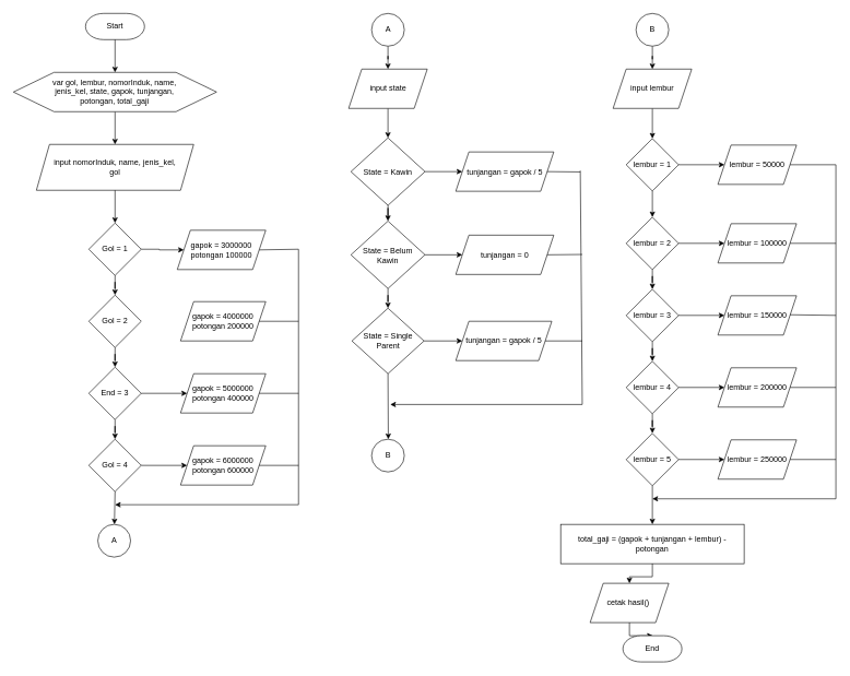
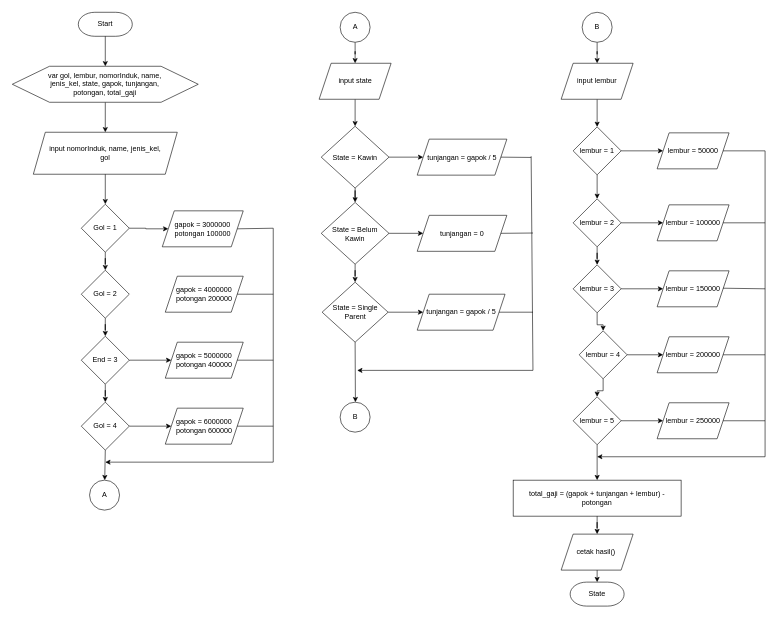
  <mxCell id="0" />
  <mxCell id="1" parent="0" />
  <mxCell id="2" value="Start" style="strokeWidth=1;html=1;shape=mxgraph.flowchart.terminator;whiteSpace=wrap;" parent="1" vertex="1"><mxGeometry x="130" y="20" width="90" height="40" as="geometry" /></mxCell>
  <mxCell id="3" value="" style="edgeStyle=orthogonalEdgeStyle;rounded=0;orthogonalLoop=1;jettySize=auto;html=1;entryX=0.5;entryY=0;entryDx=0;entryDy=0;" edge="1" parent="1" source="4" target="7"><mxGeometry relative="1" as="geometry" /></mxCell>
  <mxCell id="4" value="" style="verticalLabelPosition=bottom;verticalAlign=top;html=1;shape=hexagon;perimeter=hexagonPerimeter2;arcSize=6;size=0.2;" parent="1" vertex="1"><mxGeometry x="20" y="110" width="310" height="60" as="geometry" /></mxCell>
  <mxCell id="5" value="var&amp;nbsp;gol, lembur, nomorInduk, name, jenis_kel, state, gapok, tunjangan, potongan, total_gaji" style="text;html=1;strokeColor=none;fillColor=none;align=center;verticalAlign=middle;whiteSpace=wrap;rounded=0;" parent="1" vertex="1"><mxGeometry x="57.5" y="125" width="232.5" height="30" as="geometry" /></mxCell>
  <mxCell id="6" value="" style="edgeStyle=orthogonalEdgeStyle;rounded=0;orthogonalLoop=1;jettySize=auto;html=1;" edge="1" parent="1" source="7" target="12"><mxGeometry relative="1" as="geometry" /></mxCell>
  <mxCell id="7" value="" style="shape=parallelogram;perimeter=parallelogramPerimeter;whiteSpace=wrap;html=1;fixedSize=1;sketch=0;strokeWidth=1;fillColor=none;" parent="1" vertex="1"><mxGeometry x="55" y="220" width="240" height="70" as="geometry" /></mxCell>
  <mxCell id="8" value="input nomorInduk, name, jenis_kel, gol" style="text;html=1;strokeColor=none;fillColor=none;align=center;verticalAlign=middle;whiteSpace=wrap;rounded=0;sketch=0;" parent="1" vertex="1"><mxGeometry x="80" y="240" width="190" height="30" as="geometry" /></mxCell>
  <mxCell id="9" value="" style="endArrow=classic;html=1;rounded=0;exitX=0.5;exitY=1;exitDx=0;exitDy=0;exitPerimeter=0;entryX=0.5;entryY=0;entryDx=0;entryDy=0;" edge="1" parent="1" source="2" target="4"><mxGeometry width="50" height="50" relative="1" as="geometry"><mxPoint x="245" y="300" as="sourcePoint" /><mxPoint x="295" y="250" as="targetPoint" /></mxGeometry></mxCell>
  <mxCell id="10" value="" style="edgeStyle=orthogonalEdgeStyle;rounded=0;orthogonalLoop=1;jettySize=auto;html=1;" edge="1" parent="1" source="12" target="14"><mxGeometry relative="1" as="geometry" /></mxCell>
  <mxCell id="11" value="" style="edgeStyle=orthogonalEdgeStyle;rounded=0;orthogonalLoop=1;jettySize=auto;html=1;entryX=0;entryY=0.5;entryDx=0;entryDy=0;" edge="1" parent="1" source="12" target="75"><mxGeometry relative="1" as="geometry"><mxPoint x="275" y="380" as="targetPoint" /></mxGeometry></mxCell>
  <mxCell id="12" value="Gol = 1" style="rhombus;whiteSpace=wrap;html=1;fillColor=none;sketch=0;strokeWidth=1;" vertex="1" parent="1"><mxGeometry x="135" y="340" width="80" height="80" as="geometry" /></mxCell>
  <mxCell id="13" value="" style="edgeStyle=orthogonalEdgeStyle;rounded=0;orthogonalLoop=1;jettySize=auto;html=1;" edge="1" parent="1" source="14" target="17"><mxGeometry relative="1" as="geometry" /></mxCell>
  <mxCell id="14" value="Gol = 2" style="rhombus;whiteSpace=wrap;html=1;fillColor=none;sketch=0;strokeWidth=1;" vertex="1" parent="1"><mxGeometry x="135" y="450" width="80" height="80" as="geometry" /></mxCell>
  <mxCell id="15" value="" style="edgeStyle=orthogonalEdgeStyle;rounded=0;orthogonalLoop=1;jettySize=auto;html=1;" edge="1" parent="1" source="17" target="19"><mxGeometry relative="1" as="geometry" /></mxCell>
  <mxCell id="16" value="" style="edgeStyle=orthogonalEdgeStyle;rounded=0;orthogonalLoop=1;jettySize=auto;html=1;" edge="1" parent="1" source="17" target="77"><mxGeometry relative="1" as="geometry" /></mxCell>
  <mxCell id="17" value="End = 3" style="rhombus;whiteSpace=wrap;html=1;fillColor=none;sketch=0;strokeWidth=1;" vertex="1" parent="1"><mxGeometry x="135" y="560" width="80" height="80" as="geometry" /></mxCell>
  <mxCell id="18" value="" style="edgeStyle=orthogonalEdgeStyle;rounded=0;orthogonalLoop=1;jettySize=auto;html=1;" edge="1" parent="1" source="19" target="78"><mxGeometry relative="1" as="geometry" /></mxCell>
  <mxCell id="19" value="Gol = 4" style="rhombus;whiteSpace=wrap;html=1;fillColor=none;sketch=0;strokeWidth=1;" vertex="1" parent="1"><mxGeometry x="135" y="670" width="80" height="80" as="geometry" /></mxCell>
  <mxCell id="20" value="A" style="ellipse;whiteSpace=wrap;html=1;aspect=fixed;" vertex="1" parent="1"><mxGeometry x="148.75" y="800" width="50" height="50" as="geometry" /></mxCell>
  <mxCell id="21" value="" style="endArrow=classic;html=1;rounded=0;exitX=0.5;exitY=1;exitDx=0;exitDy=0;" edge="1" parent="1" source="19" target="20"><mxGeometry width="50" height="50" relative="1" as="geometry"><mxPoint x="245" y="840" as="sourcePoint" /><mxPoint x="295" y="790" as="targetPoint" /></mxGeometry></mxCell>
  <mxCell id="22" value="" style="endArrow=none;html=1;rounded=0;exitX=1;exitY=0.5;exitDx=0;exitDy=0;" edge="1" parent="1" source="75"><mxGeometry width="50" height="50" relative="1" as="geometry"><mxPoint x="395" y="380" as="sourcePoint" /><mxPoint x="455" y="380" as="targetPoint" /></mxGeometry></mxCell>
  <mxCell id="23" value="" style="endArrow=none;html=1;rounded=0;exitX=1;exitY=0.5;exitDx=0;exitDy=0;" edge="1" parent="1" source="76"><mxGeometry width="50" height="50" relative="1" as="geometry"><mxPoint x="395" y="490" as="sourcePoint" /><mxPoint x="455" y="490" as="targetPoint" /></mxGeometry></mxCell>
  <mxCell id="24" value="" style="endArrow=none;html=1;rounded=0;exitX=1;exitY=0.5;exitDx=0;exitDy=0;" edge="1" parent="1" source="77"><mxGeometry width="50" height="50" relative="1" as="geometry"><mxPoint x="395" y="600" as="sourcePoint" /><mxPoint x="455" y="600" as="targetPoint" /></mxGeometry></mxCell>
  <mxCell id="25" value="" style="endArrow=none;html=1;rounded=0;exitX=1;exitY=0.5;exitDx=0;exitDy=0;" edge="1" parent="1" source="78"><mxGeometry width="50" height="50" relative="1" as="geometry"><mxPoint x="395" y="710" as="sourcePoint" /><mxPoint x="455" y="710" as="targetPoint" /></mxGeometry></mxCell>
  <mxCell id="26" value="" style="endArrow=classic;html=1;rounded=0;" edge="1" parent="1"><mxGeometry width="50" height="50" relative="1" as="geometry"><mxPoint x="455" y="380" as="sourcePoint" /><mxPoint x="175" y="770" as="targetPoint" /><Array as="points"><mxPoint x="455" y="770" /></Array></mxGeometry></mxCell>
  <mxCell id="27" value="" style="edgeStyle=orthogonalEdgeStyle;rounded=0;orthogonalLoop=1;jettySize=auto;html=1;" edge="1" parent="1" source="29" target="32"><mxGeometry relative="1" as="geometry" /></mxCell>
  <mxCell id="28" value="" style="edgeStyle=orthogonalEdgeStyle;rounded=0;orthogonalLoop=1;jettySize=auto;html=1;" edge="1" parent="1" source="29" target="79"><mxGeometry relative="1" as="geometry" /></mxCell>
  <mxCell id="29" value="State = Kawin" style="rhombus;whiteSpace=wrap;html=1;fillColor=none;sketch=0;strokeWidth=1;" vertex="1" parent="1"><mxGeometry x="535" y="210" width="113" height="103" as="geometry" /></mxCell>
  <mxCell id="30" value="" style="edgeStyle=orthogonalEdgeStyle;rounded=0;orthogonalLoop=1;jettySize=auto;html=1;" edge="1" parent="1" source="32" target="34"><mxGeometry relative="1" as="geometry" /></mxCell>
  <mxCell id="31" value="" style="edgeStyle=orthogonalEdgeStyle;rounded=0;orthogonalLoop=1;jettySize=auto;html=1;" edge="1" parent="1" source="32" target="81"><mxGeometry relative="1" as="geometry" /></mxCell>
  <mxCell id="32" value="State = Belum Kawin" style="rhombus;whiteSpace=wrap;html=1;fillColor=none;sketch=0;strokeWidth=1;" vertex="1" parent="1"><mxGeometry x="535" y="337" width="113" height="103" as="geometry" /></mxCell>
  <mxCell id="33" value="" style="edgeStyle=orthogonalEdgeStyle;rounded=0;orthogonalLoop=1;jettySize=auto;html=1;" edge="1" parent="1" source="34" target="80"><mxGeometry relative="1" as="geometry" /></mxCell>
  <mxCell id="34" value="State = Single Parent" style="rhombus;whiteSpace=wrap;html=1;fillColor=none;sketch=0;strokeWidth=1;" vertex="1" parent="1"><mxGeometry x="536.5" y="470" width="110" height="100" as="geometry" /></mxCell>
  <mxCell id="35" value="" style="endArrow=none;html=1;rounded=0;exitX=1;exitY=0.5;exitDx=0;exitDy=0;" edge="1" parent="1" source="79"><mxGeometry width="50" height="50" relative="1" as="geometry"><mxPoint x="835" y="261.5" as="sourcePoint" /><mxPoint x="885" y="262" as="targetPoint" /></mxGeometry></mxCell>
  <mxCell id="36" value="" style="endArrow=none;html=1;rounded=0;exitX=1;exitY=0.5;exitDx=0;exitDy=0;" edge="1" parent="1" source="81"><mxGeometry width="50" height="50" relative="1" as="geometry"><mxPoint x="835" y="388.5" as="sourcePoint" /><mxPoint x="888" y="388" as="targetPoint" /></mxGeometry></mxCell>
  <mxCell id="37" value="" style="endArrow=none;html=1;rounded=0;exitX=1;exitY=0.5;exitDx=0;exitDy=0;" edge="1" parent="1" source="80"><mxGeometry width="50" height="50" relative="1" as="geometry"><mxPoint x="835" y="520" as="sourcePoint" /><mxPoint x="888" y="520" as="targetPoint" /></mxGeometry></mxCell>
  <mxCell id="38" value="" style="endArrow=classic;html=1;rounded=0;" edge="1" parent="1"><mxGeometry width="50" height="50" relative="1" as="geometry"><mxPoint x="885" y="260" as="sourcePoint" /><mxPoint x="595" y="617" as="targetPoint" /><Array as="points"><mxPoint x="888" y="617" /></Array></mxGeometry></mxCell>
  <mxCell id="39" value="" style="edgeStyle=orthogonalEdgeStyle;rounded=0;orthogonalLoop=1;jettySize=auto;html=1;" edge="1" parent="1" source="40" target="42"><mxGeometry relative="1" as="geometry" /></mxCell>
  <mxCell id="40" value="A" style="ellipse;whiteSpace=wrap;html=1;aspect=fixed;" vertex="1" parent="1"><mxGeometry x="566.5" y="20" width="50" height="50" as="geometry" /></mxCell>
  <mxCell id="41" value="" style="edgeStyle=orthogonalEdgeStyle;rounded=0;orthogonalLoop=1;jettySize=auto;html=1;entryX=0.5;entryY=0;entryDx=0;entryDy=0;" edge="1" parent="1" source="42" target="29"><mxGeometry relative="1" as="geometry" /></mxCell>
  <mxCell id="42" value="input state" style="shape=parallelogram;perimeter=parallelogramPerimeter;whiteSpace=wrap;html=1;fixedSize=1;" vertex="1" parent="1"><mxGeometry x="531.5" y="105" width="120" height="60" as="geometry" /></mxCell>
  <mxCell id="43" value="" style="edgeStyle=orthogonalEdgeStyle;rounded=0;orthogonalLoop=1;jettySize=auto;html=1;" edge="1" parent="1" source="45" target="48"><mxGeometry relative="1" as="geometry" /></mxCell>
  <mxCell id="44" value="" style="edgeStyle=orthogonalEdgeStyle;rounded=0;orthogonalLoop=1;jettySize=auto;html=1;" edge="1" parent="1" source="45" target="83"><mxGeometry relative="1" as="geometry" /></mxCell>
  <mxCell id="45" value="lembur = 2" style="rhombus;whiteSpace=wrap;html=1;fillColor=none;sketch=0;strokeWidth=1;" vertex="1" parent="1"><mxGeometry x="955" y="331" width="80" height="80" as="geometry" /></mxCell>
  <mxCell id="46" value="" style="edgeStyle=orthogonalEdgeStyle;rounded=0;orthogonalLoop=1;jettySize=auto;html=1;" edge="1" parent="1" source="48" target="51"><mxGeometry relative="1" as="geometry" /></mxCell>
  <mxCell id="47" value="" style="edgeStyle=orthogonalEdgeStyle;rounded=0;orthogonalLoop=1;jettySize=auto;html=1;" edge="1" parent="1" source="48" target="84"><mxGeometry relative="1" as="geometry" /></mxCell>
  <mxCell id="48" value="lembur = 3" style="rhombus;whiteSpace=wrap;html=1;fillColor=none;sketch=0;strokeWidth=1;" vertex="1" parent="1"><mxGeometry x="955" y="441" width="80" height="80" as="geometry" /></mxCell>
  <mxCell id="49" value="" style="edgeStyle=orthogonalEdgeStyle;rounded=0;orthogonalLoop=1;jettySize=auto;html=1;" edge="1" parent="1" source="51" target="54"><mxGeometry relative="1" as="geometry" /></mxCell>
  <mxCell id="50" value="" style="edgeStyle=orthogonalEdgeStyle;rounded=0;orthogonalLoop=1;jettySize=auto;html=1;" edge="1" parent="1" source="51" target="85"><mxGeometry relative="1" as="geometry" /></mxCell>
- <mxCell id="51" value="lembur = 4" style="rhombus;whiteSpace=wrap;html=1;fillColor=none;sketch=0;strokeWidth=1;" vertex="1" parent="1"><mxGeometry x="955" y="551" width="80" height="80" as="geometry" /></mxCell>
+ <mxCell id="51" value="lembur = 4" style="rhombus;whiteSpace=wrap;html=1;fillColor=none;sketch=0;strokeWidth=1;" vertex="1" parent="1"><mxGeometry x="965" y="551" width="80" height="80" as="geometry" /></mxCell>
  <mxCell id="52" value="" style="edgeStyle=orthogonalEdgeStyle;rounded=0;orthogonalLoop=1;jettySize=auto;html=1;" edge="1" parent="1" source="54" target="71"><mxGeometry relative="1" as="geometry" /></mxCell>
  <mxCell id="53" value="" style="edgeStyle=orthogonalEdgeStyle;rounded=0;orthogonalLoop=1;jettySize=auto;html=1;" edge="1" parent="1" source="54" target="86"><mxGeometry relative="1" as="geometry" /></mxCell>
  <mxCell id="54" value="lembur = 5" style="rhombus;whiteSpace=wrap;html=1;fillColor=none;sketch=0;strokeWidth=1;" vertex="1" parent="1"><mxGeometry x="955" y="661" width="80" height="80" as="geometry" /></mxCell>
  <mxCell id="55" value="" style="endArrow=none;html=1;rounded=0;exitX=1;exitY=0.5;exitDx=0;exitDy=0;" edge="1" parent="1" source="83"><mxGeometry width="50" height="50" relative="1" as="geometry"><mxPoint x="1215" y="371" as="sourcePoint" /><mxPoint x="1275" y="371" as="targetPoint" /></mxGeometry></mxCell>
  <mxCell id="56" value="" style="endArrow=none;html=1;rounded=0;" edge="1" parent="1"><mxGeometry width="50" height="50" relative="1" as="geometry"><mxPoint x="1205" y="480" as="sourcePoint" /><mxPoint x="1275" y="481" as="targetPoint" /></mxGeometry></mxCell>
  <mxCell id="57" value="" style="endArrow=none;html=1;rounded=0;exitX=1;exitY=0.5;exitDx=0;exitDy=0;" edge="1" parent="1" source="85"><mxGeometry width="50" height="50" relative="1" as="geometry"><mxPoint x="1215" y="591" as="sourcePoint" /><mxPoint x="1275" y="591" as="targetPoint" /></mxGeometry></mxCell>
  <mxCell id="58" value="" style="endArrow=none;html=1;rounded=0;exitX=1;exitY=0.5;exitDx=0;exitDy=0;" edge="1" parent="1" source="86"><mxGeometry width="50" height="50" relative="1" as="geometry"><mxPoint x="1215" y="701" as="sourcePoint" /><mxPoint x="1275" y="701" as="targetPoint" /></mxGeometry></mxCell>
  <mxCell id="59" value="" style="endArrow=classic;html=1;rounded=0;" edge="1" parent="1"><mxGeometry width="50" height="50" relative="1" as="geometry"><mxPoint x="1275" y="251" as="sourcePoint" /><mxPoint x="995" y="761" as="targetPoint" /><Array as="points"><mxPoint x="1275" y="761" /></Array></mxGeometry></mxCell>
  <mxCell id="60" value="" style="edgeStyle=orthogonalEdgeStyle;rounded=0;orthogonalLoop=1;jettySize=auto;html=1;" edge="1" parent="1" source="62" target="45"><mxGeometry relative="1" as="geometry" /></mxCell>
  <mxCell id="61" value="" style="edgeStyle=orthogonalEdgeStyle;rounded=0;orthogonalLoop=1;jettySize=auto;html=1;" edge="1" parent="1" source="62" target="82"><mxGeometry relative="1" as="geometry" /></mxCell>
  <mxCell id="62" value="lembur = 1" style="rhombus;whiteSpace=wrap;html=1;fillColor=none;sketch=0;strokeWidth=1;" vertex="1" parent="1"><mxGeometry x="955" y="211" width="80" height="80" as="geometry" /></mxCell>
  <mxCell id="63" value="" style="endArrow=none;html=1;rounded=0;exitX=1;exitY=0.5;exitDx=0;exitDy=0;" edge="1" parent="1" source="82"><mxGeometry width="50" height="50" relative="1" as="geometry"><mxPoint x="1215" y="251" as="sourcePoint" /><mxPoint x="1275" y="251" as="targetPoint" /></mxGeometry></mxCell>
  <mxCell id="64" value="" style="endArrow=classic;html=1;rounded=0;exitX=0.5;exitY=1;exitDx=0;exitDy=0;" edge="1" parent="1" source="34"><mxGeometry width="50" height="50" relative="1" as="geometry"><mxPoint x="815" y="500" as="sourcePoint" /><mxPoint x="592" y="670" as="targetPoint" /></mxGeometry></mxCell>
  <mxCell id="65" value="B" style="ellipse;whiteSpace=wrap;html=1;aspect=fixed;" vertex="1" parent="1"><mxGeometry x="566.5" y="670" width="50" height="50" as="geometry" /></mxCell>
  <mxCell id="66" value="" style="edgeStyle=orthogonalEdgeStyle;rounded=0;orthogonalLoop=1;jettySize=auto;html=1;" edge="1" parent="1" source="67" target="69"><mxGeometry relative="1" as="geometry" /></mxCell>
  <mxCell id="67" value="B" style="ellipse;whiteSpace=wrap;html=1;aspect=fixed;" vertex="1" parent="1"><mxGeometry x="970" y="20" width="50" height="50" as="geometry" /></mxCell>
  <mxCell id="68" value="" style="edgeStyle=orthogonalEdgeStyle;rounded=0;orthogonalLoop=1;jettySize=auto;html=1;" edge="1" parent="1" source="69" target="62"><mxGeometry relative="1" as="geometry" /></mxCell>
  <mxCell id="69" value="input lembur" style="shape=parallelogram;perimeter=parallelogramPerimeter;whiteSpace=wrap;html=1;fixedSize=1;" vertex="1" parent="1"><mxGeometry x="935" y="105" width="120" height="60" as="geometry" /></mxCell>
  <mxCell id="70" value="" style="edgeStyle=orthogonalEdgeStyle;rounded=0;orthogonalLoop=1;jettySize=auto;html=1;" edge="1" parent="1" source="71" target="73"><mxGeometry relative="1" as="geometry" /></mxCell>
  <mxCell id="71" value="total_gaji = (gapok + tunjangan + lembur) - potongan" style="whiteSpace=wrap;html=1;fillColor=none;sketch=0;strokeWidth=1;" vertex="1" parent="1"><mxGeometry x="855" y="800" width="280" height="60" as="geometry" /></mxCell>
  <mxCell id="72" value="" style="edgeStyle=orthogonalEdgeStyle;rounded=0;orthogonalLoop=1;jettySize=auto;html=1;" edge="1" parent="1" source="73"><mxGeometry relative="1" as="geometry"><mxPoint x="995" y="970" as="targetPoint" /></mxGeometry></mxCell>
- <mxCell id="73" value="cetak hasil()&amp;nbsp;" style="shape=parallelogram;perimeter=parallelogramPerimeter;whiteSpace=wrap;html=1;fixedSize=1;fillColor=none;sketch=0;strokeWidth=1;" vertex="1" parent="1"><mxGeometry x="900" y="890" width="120" height="60" as="geometry" /></mxCell>
- <mxCell id="74" value="End" style="strokeWidth=1;html=1;shape=mxgraph.flowchart.terminator;whiteSpace=wrap;" vertex="1" parent="1"><mxGeometry x="950" y="970" width="90" height="40" as="geometry" /></mxCell>
+ <mxCell id="73" value="cetak hasil()&amp;nbsp;" style="shape=parallelogram;perimeter=parallelogramPerimeter;whiteSpace=wrap;html=1;fixedSize=1;fillColor=none;sketch=0;strokeWidth=1;" vertex="1" parent="1"><mxGeometry x="935" y="890" width="120" height="60" as="geometry" /></mxCell>
+ <mxCell id="74" value="State" style="strokeWidth=1;html=1;shape=mxgraph.flowchart.terminator;whiteSpace=wrap;" vertex="1" parent="1"><mxGeometry x="950" y="970" width="90" height="40" as="geometry" /></mxCell>
  <mxCell id="75" value="&lt;span&gt;gapok = 3000000&lt;/span&gt;&lt;br&gt;&lt;span&gt;potongan 100000&lt;/span&gt;" style="shape=parallelogram;perimeter=parallelogramPerimeter;whiteSpace=wrap;html=1;fixedSize=1;" vertex="1" parent="1"><mxGeometry x="270" y="351" width="135" height="60" as="geometry" /></mxCell>
  <mxCell id="76" value="&lt;span&gt;gapok = 4000000&lt;/span&gt;&lt;br&gt;&lt;span&gt;potongan 200000&lt;/span&gt;" style="shape=parallelogram;perimeter=parallelogramPerimeter;whiteSpace=wrap;html=1;fixedSize=1;fillColor=none;sketch=0;strokeWidth=1;" vertex="1" parent="1"><mxGeometry x="275" y="460" width="130" height="60" as="geometry" /></mxCell>
  <mxCell id="77" value="&lt;span&gt;gapok = 5000000&lt;/span&gt;&lt;br&gt;&lt;span&gt;potongan 400000&lt;/span&gt;" style="shape=parallelogram;perimeter=parallelogramPerimeter;whiteSpace=wrap;html=1;fixedSize=1;fillColor=none;sketch=0;strokeWidth=1;" vertex="1" parent="1"><mxGeometry x="275" y="570" width="130" height="60" as="geometry" /></mxCell>
  <mxCell id="78" value="&lt;span&gt;gapok = 6000000&lt;/span&gt;&lt;br&gt;&lt;span&gt;potongan 600000&lt;/span&gt;" style="shape=parallelogram;perimeter=parallelogramPerimeter;whiteSpace=wrap;html=1;fixedSize=1;fillColor=none;sketch=0;strokeWidth=1;" vertex="1" parent="1"><mxGeometry x="275" y="680" width="130" height="60" as="geometry" /></mxCell>
  <mxCell id="79" value="&lt;span&gt;tunjangan = gapok / 5&lt;/span&gt;" style="shape=parallelogram;perimeter=parallelogramPerimeter;whiteSpace=wrap;html=1;fixedSize=1;fillColor=none;sketch=0;strokeWidth=1;" vertex="1" parent="1"><mxGeometry x="695" y="231.5" width="149.5" height="60" as="geometry" /></mxCell>
  <mxCell id="80" value="&lt;span&gt;tunjangan = gapok / 5&lt;/span&gt;" style="shape=parallelogram;perimeter=parallelogramPerimeter;whiteSpace=wrap;html=1;fixedSize=1;fillColor=none;sketch=0;strokeWidth=1;" vertex="1" parent="1"><mxGeometry x="695" y="490" width="146.5" height="60" as="geometry" /></mxCell>
  <mxCell id="81" value="&lt;span&gt;tunjangan = 0&lt;/span&gt;" style="shape=parallelogram;perimeter=parallelogramPerimeter;whiteSpace=wrap;html=1;fixedSize=1;fillColor=none;sketch=0;strokeWidth=1;" vertex="1" parent="1"><mxGeometry x="695" y="358.5" width="149.5" height="60" as="geometry" /></mxCell>
  <mxCell id="82" value="&lt;span&gt;lembur = 50000&lt;/span&gt;" style="shape=parallelogram;perimeter=parallelogramPerimeter;whiteSpace=wrap;html=1;fixedSize=1;fillColor=none;sketch=0;strokeWidth=1;" vertex="1" parent="1"><mxGeometry x="1095" y="221" width="120" height="60" as="geometry" /></mxCell>
  <mxCell id="83" value="&lt;span&gt;lembur = 100000&lt;/span&gt;" style="shape=parallelogram;perimeter=parallelogramPerimeter;whiteSpace=wrap;html=1;fixedSize=1;fillColor=none;sketch=0;strokeWidth=1;" vertex="1" parent="1"><mxGeometry x="1095" y="341" width="120" height="60" as="geometry" /></mxCell>
  <mxCell id="84" value="&lt;span&gt;lembur = 150000&lt;/span&gt;" style="shape=parallelogram;perimeter=parallelogramPerimeter;whiteSpace=wrap;html=1;fixedSize=1;fillColor=none;sketch=0;strokeWidth=1;" vertex="1" parent="1"><mxGeometry x="1095" y="451" width="120" height="60" as="geometry" /></mxCell>
  <mxCell id="85" value="&lt;span&gt;lembur = 200000&lt;/span&gt;" style="shape=parallelogram;perimeter=parallelogramPerimeter;whiteSpace=wrap;html=1;fixedSize=1;fillColor=none;sketch=0;strokeWidth=1;" vertex="1" parent="1"><mxGeometry x="1095" y="561" width="120" height="60" as="geometry" /></mxCell>
  <mxCell id="86" value="&lt;span&gt;lembur = 250000&lt;/span&gt;" style="shape=parallelogram;perimeter=parallelogramPerimeter;whiteSpace=wrap;html=1;fixedSize=1;fillColor=none;sketch=0;strokeWidth=1;" vertex="1" parent="1"><mxGeometry x="1095" y="671" width="120" height="60" as="geometry" /></mxCell>
